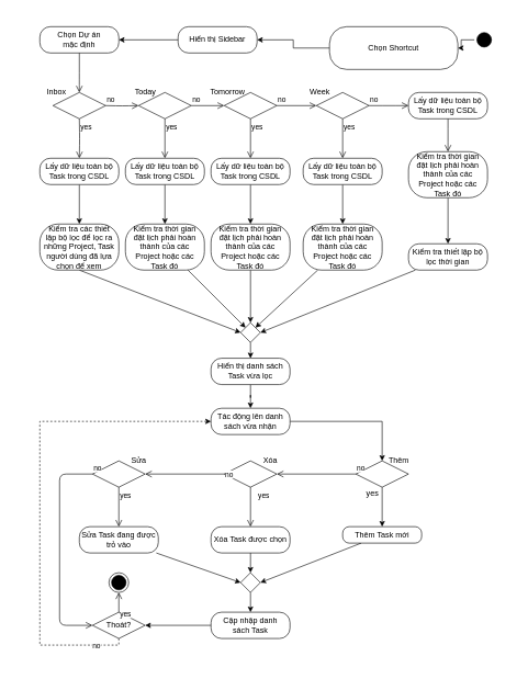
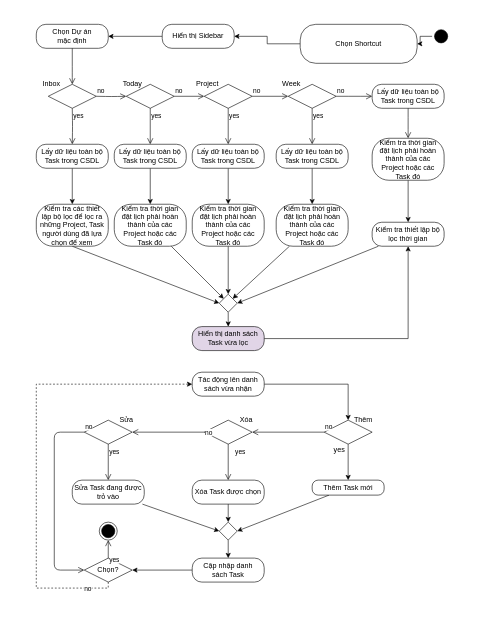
  <mxCell id="0" />
  <mxCell id="1" parent="0" />
  <mxCell id="2" value="" style="rounded=0;whiteSpace=wrap;html=1;fillColor=#FFFFFF;strokeColor=none;" parent="1" vertex="1"><mxGeometry x="20" y="20" width="760" height="990" as="geometry" /></mxCell>
  <mxCell id="3" style="edgeStyle=orthogonalEdgeStyle;rounded=0;orthogonalLoop=1;jettySize=auto;html=1;entryX=1;entryY=0.5;entryDx=0;entryDy=0;strokeColor=#000000;" parent="1" source="4" target="73" edge="1"><mxGeometry relative="1" as="geometry" /></mxCell>
  <mxCell id="4" value="" style="ellipse;html=1;shape=startState;fillColor=#000000;" parent="1" vertex="1"><mxGeometry x="720" y="45" width="30" height="30" as="geometry" /></mxCell>
  <mxCell id="5" value="Chọn Dự án&lt;br&gt;mặc định" style="rounded=1;whiteSpace=wrap;html=1;arcSize=40;fontColor=#000000;fillColor=#FFFFFF;" parent="1" vertex="1"><mxGeometry x="60" y="40" width="120" height="40" as="geometry" /></mxCell>
  <mxCell id="6" value="" style="edgeStyle=orthogonalEdgeStyle;html=1;verticalAlign=bottom;endArrow=open;endSize=8;exitX=0.5;exitY=1;exitDx=0;exitDy=0;entryX=0.5;entryY=0;entryDx=0;entryDy=0;" parent="1" source="5" edge="1"><mxGeometry relative="1" as="geometry"><mxPoint x="120" y="140" as="targetPoint" /><Array as="points"><mxPoint x="120" y="120" /><mxPoint x="120" y="120" /></Array></mxGeometry></mxCell>
  <mxCell id="7" style="edgeStyle=none;rounded=0;orthogonalLoop=1;jettySize=auto;html=1;entryX=0.5;entryY=0;entryDx=0;entryDy=0;strokeColor=#000000;" parent="1" source="8" target="10" edge="1"><mxGeometry relative="1" as="geometry" /></mxCell>
  <mxCell id="8" value="Lấy dữ liệu toàn bộ Task trong CSDL" style="rounded=1;whiteSpace=wrap;html=1;arcSize=40;" parent="1" vertex="1"><mxGeometry x="60" y="240" width="120" height="40" as="geometry" /></mxCell>
  <mxCell id="9" style="rounded=0;orthogonalLoop=1;jettySize=auto;html=1;entryX=0;entryY=0.5;entryDx=0;entryDy=0;strokeColor=#000000;exitX=0.5;exitY=1;exitDx=0;exitDy=0;" parent="1" source="10" target="67" edge="1"><mxGeometry relative="1" as="geometry" /></mxCell>
  <mxCell id="10" value="&lt;table class=&quot;NormalTable&quot;&gt;&lt;tbody&gt;&lt;tr&gt;&lt;td width=&quot;200&quot;&gt;&lt;span class=&quot;fontstyle0&quot;&gt;Kiểm tra các thiết lập bộ lọc để lọc ra những Project, Task người dùng đã lựa chọn để xem&lt;/span&gt;&lt;/td&gt;&lt;/tr&gt;&lt;/tbody&gt;&lt;/table&gt; " style="rounded=1;whiteSpace=wrap;html=1;arcSize=40;" parent="1" vertex="1"><mxGeometry x="60" y="340" width="120" height="70" as="geometry" /></mxCell>
- <mxCell id="11" style="edgeStyle=orthogonalEdgeStyle;rounded=0;orthogonalLoop=1;jettySize=auto;html=1;entryX=0.5;entryY=0;entryDx=0;entryDy=0;strokeColor=#000000;" parent="1" source="12" target="14" edge="1"><mxGeometry relative="1" as="geometry" /></mxCell>
- <mxCell id="12" value="Hiển thị danh sách Task vừa lọc" style="rounded=1;whiteSpace=wrap;html=1;arcSize=40;" parent="1" vertex="1"><mxGeometry x="320" y="544" width="120" height="40" as="geometry" /></mxCell>
+ <mxCell id="11" style="edgeStyle=orthogonalEdgeStyle;rounded=0;orthogonalLoop=1;jettySize=auto;html=1;strokeColor=#000000;" parent="1" source="12" target="43" edge="1"><mxGeometry relative="1" as="geometry" /></mxCell>
+ <mxCell id="12" value="Hiển thị danh sách Task vừa lọc" style="rounded=1;whiteSpace=wrap;html=1;arcSize=40;fillColor=#e1d5e7;" parent="1" vertex="1"><mxGeometry x="320" y="544" width="120" height="40" as="geometry" /></mxCell>
  <mxCell id="13" style="edgeStyle=orthogonalEdgeStyle;rounded=0;orthogonalLoop=1;jettySize=auto;html=1;entryX=0.5;entryY=0;entryDx=0;entryDy=0;strokeColor=#000000;" parent="1" source="14" target="45" edge="1"><mxGeometry relative="1" as="geometry" /></mxCell>
  <mxCell id="14" value="Tác động lên danh sách vừa nhận" style="rounded=1;whiteSpace=wrap;html=1;arcSize=40;" parent="1" vertex="1"><mxGeometry x="320" y="620" width="120" height="40" as="geometry" /></mxCell>
  <mxCell id="15" value="no" style="edgeStyle=orthogonalEdgeStyle;html=1;align=left;verticalAlign=bottom;endArrow=open;endSize=8;" parent="1" target="17" edge="1"><mxGeometry x="-1" relative="1" as="geometry"><mxPoint x="240" y="160" as="targetPoint" /><mxPoint x="160" y="160" as="sourcePoint" /></mxGeometry></mxCell>
  <mxCell id="16" value="yes" style="edgeStyle=orthogonalEdgeStyle;html=1;align=left;verticalAlign=top;endArrow=open;endSize=8;entryX=0.5;entryY=0;entryDx=0;entryDy=0;" parent="1" target="8" edge="1"><mxGeometry x="-1" relative="1" as="geometry"><mxPoint x="100" y="240" as="targetPoint" /><mxPoint x="120" y="180" as="sourcePoint" /></mxGeometry></mxCell>
  <mxCell id="17" value="" style="rhombus;whiteSpace=wrap;html=1;" parent="1" vertex="1"><mxGeometry x="210" y="140" width="80" height="40" as="geometry" /></mxCell>
  <mxCell id="18" value="no" style="edgeStyle=orthogonalEdgeStyle;html=1;align=left;verticalAlign=bottom;endArrow=open;endSize=8;entryX=0;entryY=0.5;entryDx=0;entryDy=0;" parent="1" source="17" target="20" edge="1"><mxGeometry x="-1" relative="1" as="geometry"><mxPoint x="380" y="160" as="targetPoint" /></mxGeometry></mxCell>
  <mxCell id="19" value="yes" style="edgeStyle=orthogonalEdgeStyle;html=1;align=left;verticalAlign=top;endArrow=open;endSize=8;" parent="1" source="17" target="27" edge="1"><mxGeometry x="-1" relative="1" as="geometry"><mxPoint x="240" y="240" as="targetPoint" /></mxGeometry></mxCell>
  <mxCell id="20" value="" style="rhombus;whiteSpace=wrap;html=1;" parent="1" vertex="1"><mxGeometry x="340" y="140" width="80" height="40" as="geometry" /></mxCell>
  <mxCell id="21" value="no" style="edgeStyle=orthogonalEdgeStyle;html=1;align=left;verticalAlign=bottom;endArrow=open;endSize=8;" parent="1" source="20" target="23" edge="1"><mxGeometry x="-1" relative="1" as="geometry"><mxPoint x="520" y="160" as="targetPoint" /></mxGeometry></mxCell>
  <mxCell id="22" value="yes" style="edgeStyle=orthogonalEdgeStyle;html=1;align=left;verticalAlign=top;endArrow=open;endSize=8;" parent="1" source="20" target="29" edge="1"><mxGeometry x="-1" relative="1" as="geometry"><mxPoint x="380" y="240" as="targetPoint" /></mxGeometry></mxCell>
  <mxCell id="23" value="" style="rhombus;whiteSpace=wrap;html=1;" parent="1" vertex="1"><mxGeometry x="480" y="140" width="80" height="40" as="geometry" /></mxCell>
  <mxCell id="24" value="no" style="edgeStyle=orthogonalEdgeStyle;html=1;align=left;verticalAlign=bottom;endArrow=open;endSize=8;" parent="1" source="23" edge="1"><mxGeometry x="-1" relative="1" as="geometry"><mxPoint x="620" y="160" as="targetPoint" /></mxGeometry></mxCell>
  <mxCell id="25" value="yes" style="edgeStyle=orthogonalEdgeStyle;html=1;align=left;verticalAlign=top;endArrow=open;endSize=8;" parent="1" source="23" target="31" edge="1"><mxGeometry x="-1" relative="1" as="geometry"><mxPoint x="520" y="240" as="targetPoint" /></mxGeometry></mxCell>
  <mxCell id="26" style="edgeStyle=none;rounded=0;orthogonalLoop=1;jettySize=auto;html=1;entryX=0.5;entryY=0;entryDx=0;entryDy=0;strokeColor=#000000;" parent="1" source="27" target="35" edge="1"><mxGeometry relative="1" as="geometry" /></mxCell>
  <mxCell id="27" value="Lấy dữ liệu toàn bộ Task trong CSDL" style="rounded=1;whiteSpace=wrap;html=1;arcSize=40;" parent="1" vertex="1"><mxGeometry x="190" y="240" width="120" height="40" as="geometry" /></mxCell>
  <mxCell id="28" style="edgeStyle=none;rounded=0;orthogonalLoop=1;jettySize=auto;html=1;strokeColor=#000000;" parent="1" source="29" target="37" edge="1"><mxGeometry relative="1" as="geometry" /></mxCell>
  <mxCell id="29" value="Lấy dữ liệu toàn bộ Task trong CSDL" style="rounded=1;whiteSpace=wrap;html=1;arcSize=40;" parent="1" vertex="1"><mxGeometry x="320" y="240" width="120" height="40" as="geometry" /></mxCell>
  <mxCell id="30" style="edgeStyle=none;rounded=0;orthogonalLoop=1;jettySize=auto;html=1;entryX=0.5;entryY=0;entryDx=0;entryDy=0;strokeColor=#000000;" parent="1" source="31" target="39" edge="1"><mxGeometry relative="1" as="geometry" /></mxCell>
  <mxCell id="31" value="Lấy dữ liệu toàn bộ Task trong CSDL" style="rounded=1;whiteSpace=wrap;html=1;arcSize=40;" parent="1" vertex="1"><mxGeometry x="460" y="240" width="120" height="40" as="geometry" /></mxCell>
  <mxCell id="32" value="Lấy dữ liệu toàn bộ Task trong CSDL" style="rounded=1;whiteSpace=wrap;html=1;arcSize=40;" parent="1" vertex="1"><mxGeometry x="620" y="140" width="120" height="40" as="geometry" /></mxCell>
  <mxCell id="33" value="" style="edgeStyle=orthogonalEdgeStyle;html=1;verticalAlign=bottom;endArrow=open;endSize=8;" parent="1" source="32" edge="1"><mxGeometry relative="1" as="geometry"><mxPoint x="680" y="230" as="targetPoint" /></mxGeometry></mxCell>
  <mxCell id="34" style="edgeStyle=none;rounded=0;orthogonalLoop=1;jettySize=auto;html=1;entryX=0;entryY=0;entryDx=0;entryDy=0;strokeColor=#000000;" parent="1" source="35" target="67" edge="1"><mxGeometry relative="1" as="geometry" /></mxCell>
  <mxCell id="35" value="&lt;table class=&quot;NormalTable&quot;&gt;&lt;tbody&gt;&lt;tr&gt;&lt;td width=&quot;200&quot;&gt;&lt;span class=&quot;fontstyle0&quot;&gt;Kiểm tra thời gian đặt lịch phải hoàn thành của các Project hoặc các Task đó&lt;/span&gt;&lt;/td&gt;&lt;/tr&gt;&lt;/tbody&gt;&lt;/table&gt; " style="rounded=1;whiteSpace=wrap;html=1;arcSize=40;" parent="1" vertex="1"><mxGeometry x="190" y="340" width="120" height="70" as="geometry" /></mxCell>
  <mxCell id="36" style="edgeStyle=none;rounded=0;orthogonalLoop=1;jettySize=auto;html=1;entryX=0.5;entryY=0;entryDx=0;entryDy=0;strokeColor=#000000;" parent="1" source="37" target="67" edge="1"><mxGeometry relative="1" as="geometry" /></mxCell>
  <mxCell id="37" value="&lt;table class=&quot;NormalTable&quot;&gt;&lt;tbody&gt;&lt;tr&gt;&lt;td width=&quot;200&quot;&gt;&lt;span class=&quot;fontstyle0&quot;&gt;Kiểm tra thời gian đặt lịch phải hoàn thành của các Project hoặc các Task đó&lt;/span&gt;&lt;/td&gt;&lt;/tr&gt;&lt;/tbody&gt;&lt;/table&gt; " style="rounded=1;whiteSpace=wrap;html=1;arcSize=40;" parent="1" vertex="1"><mxGeometry x="320" y="340" width="120" height="70" as="geometry" /></mxCell>
  <mxCell id="38" style="edgeStyle=none;rounded=0;orthogonalLoop=1;jettySize=auto;html=1;entryX=1;entryY=0;entryDx=0;entryDy=0;strokeColor=#000000;" parent="1" source="39" target="67" edge="1"><mxGeometry relative="1" as="geometry" /></mxCell>
  <mxCell id="39" value="&lt;table class=&quot;NormalTable&quot;&gt;&lt;tbody&gt;&lt;tr&gt;&lt;td width=&quot;200&quot;&gt;&lt;span class=&quot;fontstyle0&quot;&gt;Kiểm tra thời gian đặt lịch phải hoàn thành của các Project hoặc các Task đó&lt;/span&gt;&lt;/td&gt;&lt;/tr&gt;&lt;/tbody&gt;&lt;/table&gt; " style="rounded=1;whiteSpace=wrap;html=1;arcSize=40;" parent="1" vertex="1"><mxGeometry x="460" y="340" width="120" height="70" as="geometry" /></mxCell>
  <mxCell id="40" style="edgeStyle=none;rounded=0;orthogonalLoop=1;jettySize=auto;html=1;entryX=0.5;entryY=0;entryDx=0;entryDy=0;strokeColor=#000000;" parent="1" source="41" target="43" edge="1"><mxGeometry relative="1" as="geometry" /></mxCell>
  <mxCell id="41" value="&lt;table class=&quot;NormalTable&quot;&gt;&lt;tbody&gt;&lt;tr&gt;&lt;td width=&quot;200&quot;&gt;&lt;span class=&quot;fontstyle0&quot;&gt;Kiểm tra thời gian đặt lịch phải hoàn thành của các Project hoặc các Task đó&lt;/span&gt;&lt;/td&gt;&lt;/tr&gt;&lt;/tbody&gt;&lt;/table&gt; " style="rounded=1;whiteSpace=wrap;html=1;arcSize=40;" parent="1" vertex="1"><mxGeometry x="620" y="230" width="120" height="70" as="geometry" /></mxCell>
  <mxCell id="42" style="edgeStyle=none;rounded=0;orthogonalLoop=1;jettySize=auto;html=1;entryX=1;entryY=0.5;entryDx=0;entryDy=0;strokeColor=#000000;" parent="1" source="43" target="67" edge="1"><mxGeometry relative="1" as="geometry" /></mxCell>
  <mxCell id="43" value="Kiểm tra thiết lập bộ lọc thời gian" style="rounded=1;whiteSpace=wrap;html=1;arcSize=40;" parent="1" vertex="1"><mxGeometry x="620" y="370" width="120" height="40" as="geometry" /></mxCell>
  <mxCell id="44" style="edgeStyle=orthogonalEdgeStyle;rounded=0;orthogonalLoop=1;jettySize=auto;html=1;entryX=0.5;entryY=0;entryDx=0;entryDy=0;strokeColor=#000000;" parent="1" source="45" target="54" edge="1"><mxGeometry relative="1" as="geometry"><Array as="points"><mxPoint x="580" y="750" /><mxPoint x="580" y="750" /></Array></mxGeometry></mxCell>
  <mxCell id="45" value="" style="rhombus;whiteSpace=wrap;html=1;" parent="1" vertex="1"><mxGeometry x="540" y="700" width="80" height="40" as="geometry" /></mxCell>
  <mxCell id="46" value="no" style="edgeStyle=orthogonalEdgeStyle;html=1;align=left;verticalAlign=bottom;endArrow=open;endSize=8;exitX=0;exitY=0.5;exitDx=0;exitDy=0;" parent="1" source="45" target="47" edge="1"><mxGeometry x="-1" relative="1" as="geometry"><mxPoint x="-260" y="740" as="targetPoint" /></mxGeometry></mxCell>
  <mxCell id="47" value="" style="rhombus;whiteSpace=wrap;html=1;" parent="1" vertex="1"><mxGeometry x="340" y="700" width="80" height="40" as="geometry" /></mxCell>
  <mxCell id="48" value="no" style="edgeStyle=orthogonalEdgeStyle;html=1;align=left;verticalAlign=bottom;endArrow=open;endSize=8;exitX=0;exitY=0.5;exitDx=0;exitDy=0;" parent="1" source="47" target="50" edge="1"><mxGeometry x="-1" y="10" relative="1" as="geometry"><mxPoint x="-260" y="820" as="targetPoint" /><mxPoint as="offset" /></mxGeometry></mxCell>
  <mxCell id="49" value="yes" style="edgeStyle=orthogonalEdgeStyle;html=1;align=left;verticalAlign=top;endArrow=open;endSize=8;exitX=0.5;exitY=1;exitDx=0;exitDy=0;entryX=0.5;entryY=0;entryDx=0;entryDy=0;" parent="1" source="47" target="56" edge="1"><mxGeometry x="-1" y="10" relative="1" as="geometry"><mxPoint x="60" y="720" as="targetPoint" /><mxPoint x="-210" y="720" as="sourcePoint" /><mxPoint as="offset" /></mxGeometry></mxCell>
  <mxCell id="50" value="" style="rhombus;whiteSpace=wrap;html=1;" parent="1" vertex="1"><mxGeometry x="140" y="700" width="80" height="40" as="geometry" /></mxCell>
  <mxCell id="51" value="no" style="edgeStyle=orthogonalEdgeStyle;html=1;align=left;verticalAlign=bottom;endArrow=open;endSize=8;exitX=0;exitY=0.5;exitDx=0;exitDy=0;entryX=0;entryY=0.5;entryDx=0;entryDy=0;" parent="1" source="50" target="64" edge="1"><mxGeometry x="-1" relative="1" as="geometry"><mxPoint x="-260" y="900" as="targetPoint" /><Array as="points"><mxPoint x="90" y="720" /><mxPoint x="90" y="950" /></Array></mxGeometry></mxCell>
  <mxCell id="52" value="yes" style="edgeStyle=orthogonalEdgeStyle;html=1;align=left;verticalAlign=top;endArrow=open;endSize=8;exitX=0.5;exitY=1;exitDx=0;exitDy=0;" parent="1" source="50" target="58" edge="1"><mxGeometry x="-1" relative="1" as="geometry"><mxPoint x="60" y="800" as="targetPoint" /></mxGeometry></mxCell>
  <mxCell id="53" style="edgeStyle=none;rounded=0;orthogonalLoop=1;jettySize=auto;html=1;entryX=1;entryY=0.5;entryDx=0;entryDy=0;strokeColor=#000000;" parent="1" source="54" target="69" edge="1"><mxGeometry relative="1" as="geometry" /></mxCell>
  <mxCell id="54" value="Thêm Task mới" style="rounded=1;whiteSpace=wrap;html=1;arcSize=40;" parent="1" vertex="1"><mxGeometry x="520" y="800" width="120" height="25" as="geometry" /></mxCell>
  <mxCell id="55" style="edgeStyle=none;rounded=0;orthogonalLoop=1;jettySize=auto;html=1;entryX=0.5;entryY=0;entryDx=0;entryDy=0;strokeColor=#000000;" parent="1" source="56" target="69" edge="1"><mxGeometry relative="1" as="geometry" /></mxCell>
  <mxCell id="56" value="Xóa Task được chọn" style="rounded=1;whiteSpace=wrap;html=1;arcSize=40;" parent="1" vertex="1"><mxGeometry x="320" y="800" width="120" height="40" as="geometry" /></mxCell>
  <mxCell id="57" style="edgeStyle=none;rounded=0;orthogonalLoop=1;jettySize=auto;html=1;entryX=0;entryY=0.5;entryDx=0;entryDy=0;strokeColor=#000000;" parent="1" source="58" target="69" edge="1"><mxGeometry relative="1" as="geometry" /></mxCell>
  <mxCell id="58" value="Sửa Task đang được trỏ vào" style="rounded=1;whiteSpace=wrap;html=1;arcSize=40;" parent="1" vertex="1"><mxGeometry x="120" y="800" width="120" height="40" as="geometry" /></mxCell>
  <mxCell id="59" style="edgeStyle=none;rounded=0;orthogonalLoop=1;jettySize=auto;html=1;entryX=1;entryY=0.5;entryDx=0;entryDy=0;strokeColor=#000000;" parent="1" source="60" target="64" edge="1"><mxGeometry relative="1" as="geometry" /></mxCell>
  <mxCell id="60" value="Cập nhập danh&lt;br&gt;sách Task" style="rounded=1;whiteSpace=wrap;html=1;arcSize=40;" parent="1" vertex="1"><mxGeometry x="320" y="930" width="120" height="40" as="geometry" /></mxCell>
  <mxCell id="61" value="" style="ellipse;html=1;shape=endState;fillColor=#000000;" parent="1" vertex="1"><mxGeometry x="165" y="870" width="30" height="30" as="geometry" /></mxCell>
  <mxCell id="62" style="edgeStyle=orthogonalEdgeStyle;rounded=0;orthogonalLoop=1;jettySize=auto;html=1;entryX=0;entryY=0.5;entryDx=0;entryDy=0;strokeColor=#000000;exitX=0.5;exitY=1;exitDx=0;exitDy=0;dashed=1;" parent="1" source="64" target="14" edge="1"><mxGeometry relative="1" as="geometry"><Array as="points"><mxPoint x="180" y="980" /><mxPoint x="60" y="980" /><mxPoint x="60" y="640" /></Array></mxGeometry></mxCell>
  <mxCell id="63" value="no" style="edgeLabel;html=1;align=center;verticalAlign=middle;resizable=0;points=[];" parent="62" vertex="1" connectable="0"><mxGeometry x="-0.876" relative="1" as="geometry"><mxPoint as="offset" /></mxGeometry></mxCell>
- <mxCell id="64" value="Thoát?" style="rhombus;whiteSpace=wrap;html=1;" parent="1" vertex="1"><mxGeometry x="140" y="930" width="80" height="40" as="geometry" /></mxCell>
+ <mxCell id="64" value="Chọn?" style="rhombus;whiteSpace=wrap;html=1;" parent="1" vertex="1"><mxGeometry x="140" y="930" width="80" height="40" as="geometry" /></mxCell>
  <mxCell id="65" value="yes" style="edgeStyle=orthogonalEdgeStyle;html=1;align=left;verticalAlign=top;endArrow=open;endSize=8;entryX=0.5;entryY=1;entryDx=0;entryDy=0;" parent="1" source="64" target="61" edge="1"><mxGeometry x="-0.333" relative="1" as="geometry"><mxPoint x="-260" y="1000" as="targetPoint" /><mxPoint as="offset" /></mxGeometry></mxCell>
  <mxCell id="66" style="edgeStyle=orthogonalEdgeStyle;rounded=0;orthogonalLoop=1;jettySize=auto;html=1;exitX=0.5;exitY=1;exitDx=0;exitDy=0;entryX=0.5;entryY=0;entryDx=0;entryDy=0;strokeColor=#000000;" parent="1" source="67" target="12" edge="1"><mxGeometry relative="1" as="geometry" /></mxCell>
  <mxCell id="67" value="" style="rhombus;strokeColor=#000000;fillColor=#FFFFFF;" parent="1" vertex="1"><mxGeometry x="365" y="490" width="30" height="30" as="geometry" /></mxCell>
  <mxCell id="68" style="edgeStyle=none;rounded=0;orthogonalLoop=1;jettySize=auto;html=1;entryX=0.5;entryY=0;entryDx=0;entryDy=0;strokeColor=#000000;" parent="1" source="69" target="60" edge="1"><mxGeometry relative="1" as="geometry" /></mxCell>
  <mxCell id="69" value="" style="rhombus;strokeColor=#000000;fillColor=#FFFFFF;" parent="1" vertex="1"><mxGeometry x="365" y="870" width="30" height="30" as="geometry" /></mxCell>
  <mxCell id="70" style="edgeStyle=orthogonalEdgeStyle;rounded=0;orthogonalLoop=1;jettySize=auto;html=1;strokeColor=#000000;" parent="1" source="71" target="5" edge="1"><mxGeometry relative="1" as="geometry" /></mxCell>
  <mxCell id="71" value="Hiển thị Sidebar" style="rounded=1;whiteSpace=wrap;html=1;arcSize=40;fontColor=#000000;fillColor=#FFFFFF;" parent="1" vertex="1"><mxGeometry x="270" y="40" width="120" height="40" as="geometry" /></mxCell>
  <mxCell id="72" style="edgeStyle=orthogonalEdgeStyle;rounded=0;orthogonalLoop=1;jettySize=auto;html=1;entryX=1;entryY=0.5;entryDx=0;entryDy=0;strokeColor=#000000;" parent="1" source="73" target="71" edge="1"><mxGeometry relative="1" as="geometry" /></mxCell>
  <mxCell id="73" value="Chọn Shortcut" style="rounded=1;whiteSpace=wrap;html=1;arcSize=40;fontColor=#000000;fillColor=#FFFFFF;" parent="1" vertex="1"><mxGeometry x="500" y="40" width="195" height="65" as="geometry" /></mxCell>
  <mxCell id="74" value="yes" style="text;html=1;align=center;verticalAlign=middle;resizable=0;points=[];autosize=1;" parent="1" vertex="1"><mxGeometry x="550" y="740" width="30" height="20" as="geometry" /></mxCell>
  <mxCell id="75" value="Thêm" style="text;html=1;align=center;verticalAlign=middle;resizable=0;points=[];autosize=1;" vertex="1" parent="1"><mxGeometry x="580" y="690" width="50" height="20" as="geometry" /></mxCell>
  <mxCell id="76" value="Xóa" style="text;html=1;align=center;verticalAlign=middle;resizable=0;points=[];autosize=1;" vertex="1" parent="1"><mxGeometry x="390" y="690" width="40" height="20" as="geometry" /></mxCell>
  <mxCell id="77" value="Sửa" style="text;html=1;align=center;verticalAlign=middle;resizable=0;points=[];autosize=1;" vertex="1" parent="1"><mxGeometry x="190" y="690" width="40" height="20" as="geometry" /></mxCell>
  <mxCell id="78" value="" style="rhombus;whiteSpace=wrap;html=1;" vertex="1" parent="1"><mxGeometry x="80" y="140" width="80" height="40" as="geometry" /></mxCell>
  <mxCell id="79" value="Inbox" style="text;html=1;align=center;verticalAlign=middle;resizable=0;points=[];autosize=1;" vertex="1" parent="1"><mxGeometry x="60" y="130" width="50" height="20" as="geometry" /></mxCell>
  <mxCell id="80" value="Today" style="text;html=1;align=center;verticalAlign=middle;resizable=0;points=[];autosize=1;" vertex="1" parent="1"><mxGeometry x="195" y="130" width="50" height="20" as="geometry" /></mxCell>
- <mxCell id="81" value="Tomorrow" style="text;html=1;align=center;verticalAlign=middle;resizable=0;points=[];autosize=1;" vertex="1" parent="1"><mxGeometry x="310" y="130" width="70" height="20" as="geometry" /></mxCell>
+ <mxCell id="81" value="Project" style="text;html=1;align=center;verticalAlign=middle;resizable=0;points=[];autosize=1;" vertex="1" parent="1"><mxGeometry x="310" y="130" width="70" height="20" as="geometry" /></mxCell>
  <mxCell id="82" value="Week" style="text;html=1;align=center;verticalAlign=middle;resizable=0;points=[];autosize=1;" vertex="1" parent="1"><mxGeometry x="460" y="130" width="50" height="20" as="geometry" /></mxCell>
